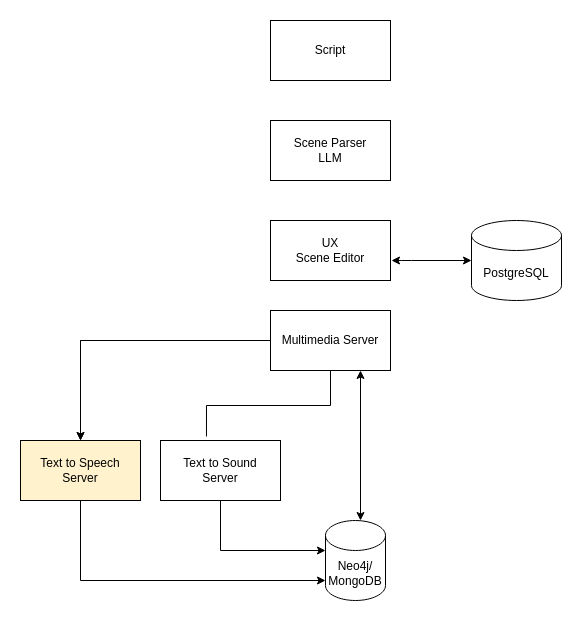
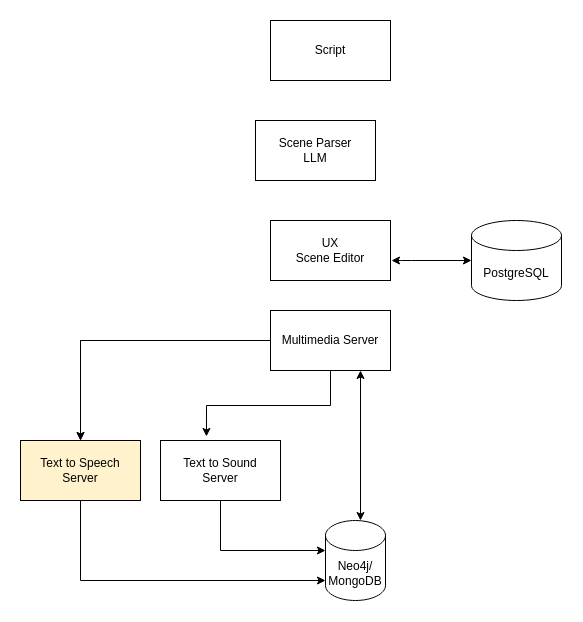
  <mxCell id="0" />
  <mxCell id="1" parent="0" />
  <mxCell id="2" value="Script" style="rounded=0;whiteSpace=wrap;html=1;" vertex="1" parent="1"><mxGeometry x="270" y="20" width="120" height="60" as="geometry" /></mxCell>
- <mxCell id="3" value="&lt;div&gt;Scene Parser &lt;br&gt;&lt;/div&gt;&lt;div&gt;LLM&lt;br&gt;&lt;/div&gt;" style="rounded=0;whiteSpace=wrap;html=1;" vertex="1" parent="1"><mxGeometry x="270" y="120" width="120" height="60" as="geometry" /></mxCell>
+ <mxCell id="3" value="&lt;div&gt;Scene Parser &lt;br&gt;&lt;/div&gt;&lt;div&gt;LLM&lt;br&gt;&lt;/div&gt;" style="rounded=0;whiteSpace=wrap;html=1;" vertex="1" parent="1"><mxGeometry x="255" y="120" width="120" height="60" as="geometry" /></mxCell>
  <mxCell id="4" value="&lt;div&gt;UX&lt;/div&gt;&lt;div&gt;Scene Editor&lt;br&gt;&lt;/div&gt;" style="rounded=0;whiteSpace=wrap;html=1;" vertex="1" parent="1"><mxGeometry x="270" y="220" width="120" height="60" as="geometry" /></mxCell>
  <mxCell id="5" value="&lt;div&gt;Text to Sound&lt;/div&gt;&lt;div&gt;Server&lt;br&gt;&lt;/div&gt;" style="rounded=0;whiteSpace=wrap;html=1;" vertex="1" parent="1"><mxGeometry x="160" y="440" width="120" height="60" as="geometry" /></mxCell>
  <mxCell id="6" value="&lt;div&gt;Text to Speech&lt;/div&gt;&lt;div&gt;Server&lt;br&gt;&lt;/div&gt;" style="rounded=0;whiteSpace=wrap;html=1;fillColor=#fff2cc;" vertex="1" parent="1"><mxGeometry x="20" y="440" width="120" height="60" as="geometry" /></mxCell>
  <mxCell id="7" style="edgeStyle=orthogonalEdgeStyle;rounded=0;orthogonalLoop=1;jettySize=auto;html=1;" edge="1" parent="1" source="9" target="6"><mxGeometry relative="1" as="geometry" /></mxCell>
  <mxCell id="8" value="" style="edgeStyle=orthogonalEdgeStyle;rounded=0;orthogonalLoop=1;jettySize=auto;html=1;" edge="1" parent="1" source="9" target="6"><mxGeometry relative="1" as="geometry" /></mxCell>
  <mxCell id="9" value="Multimedia Server" style="rounded=0;whiteSpace=wrap;html=1;" vertex="1" parent="1"><mxGeometry x="270" y="310" width="120" height="60" as="geometry" /></mxCell>
- <mxCell id="10" style="edgeStyle=orthogonalEdgeStyle;rounded=0;orthogonalLoop=1;jettySize=auto;html=1;entryX=0.383;entryY=-0.067;entryDx=0;entryDy=0;entryPerimeter=0;endArrow=none;" edge="1" parent="1" source="9" target="5"><mxGeometry relative="1" as="geometry" /></mxCell>
+ <mxCell id="10" style="edgeStyle=orthogonalEdgeStyle;rounded=0;orthogonalLoop=1;jettySize=auto;html=1;entryX=0.383;entryY=-0.067;entryDx=0;entryDy=0;entryPerimeter=0;" edge="1" parent="1" source="9" target="5"><mxGeometry relative="1" as="geometry" /></mxCell>
  <mxCell id="11" value="PostgreSQL" style="shape=cylinder3;whiteSpace=wrap;html=1;boundedLbl=1;backgroundOutline=1;size=15;" vertex="1" parent="1"><mxGeometry x="471" y="220" width="90" height="80" as="geometry" /></mxCell>
  <mxCell id="12" value="&lt;div&gt;Neo4j/&lt;/div&gt;&lt;div&gt;MongoDB&lt;br&gt;&lt;/div&gt;" style="shape=cylinder3;whiteSpace=wrap;html=1;boundedLbl=1;backgroundOutline=1;size=15;" vertex="1" parent="1"><mxGeometry x="325" y="520" width="60" height="80" as="geometry" /></mxCell>
  <mxCell id="13" value="" style="endArrow=classic;startArrow=classic;html=1;rounded=0;entryX=0.75;entryY=1;entryDx=0;entryDy=0;" edge="1" parent="1" target="9"><mxGeometry width="50" height="50" relative="1" as="geometry"><mxPoint x="360" y="520" as="sourcePoint" /><mxPoint x="385" y="400" as="targetPoint" /></mxGeometry></mxCell>
  <mxCell id="14" value="" style="endArrow=none;html=1;rounded=0;" edge="1" parent="1"><mxGeometry width="50" height="50" relative="1" as="geometry"><mxPoint x="80" y="580" as="sourcePoint" /><mxPoint x="80" y="500" as="targetPoint" /></mxGeometry></mxCell>
  <mxCell id="15" value="" style="endArrow=classic;html=1;rounded=0;" edge="1" parent="1"><mxGeometry width="50" height="50" relative="1" as="geometry"><mxPoint x="80" y="580" as="sourcePoint" /><mxPoint x="325" y="580" as="targetPoint" /></mxGeometry></mxCell>
  <mxCell id="16" value="" style="endArrow=classic;html=1;rounded=0;" edge="1" parent="1"><mxGeometry width="50" height="50" relative="1" as="geometry"><mxPoint x="220" y="550" as="sourcePoint" /><mxPoint x="325" y="550" as="targetPoint" /></mxGeometry></mxCell>
  <mxCell id="17" value="" style="endArrow=none;html=1;rounded=0;" edge="1" parent="1"><mxGeometry width="50" height="50" relative="1" as="geometry"><mxPoint x="220" y="550" as="sourcePoint" /><mxPoint x="220" y="500" as="targetPoint" /></mxGeometry></mxCell>
  <mxCell id="18" value="" style="endArrow=classic;startArrow=classic;html=1;rounded=0;entryX=0;entryY=0.5;entryDx=0;entryDy=0;entryPerimeter=0;" edge="1" parent="1"><mxGeometry width="50" height="50" relative="1" as="geometry"><mxPoint x="391" y="260" as="sourcePoint" /><mxPoint x="471" y="260" as="targetPoint" /><Array as="points"><mxPoint x="401" y="260" /><mxPoint x="411" y="260" /></Array></mxGeometry></mxCell>
